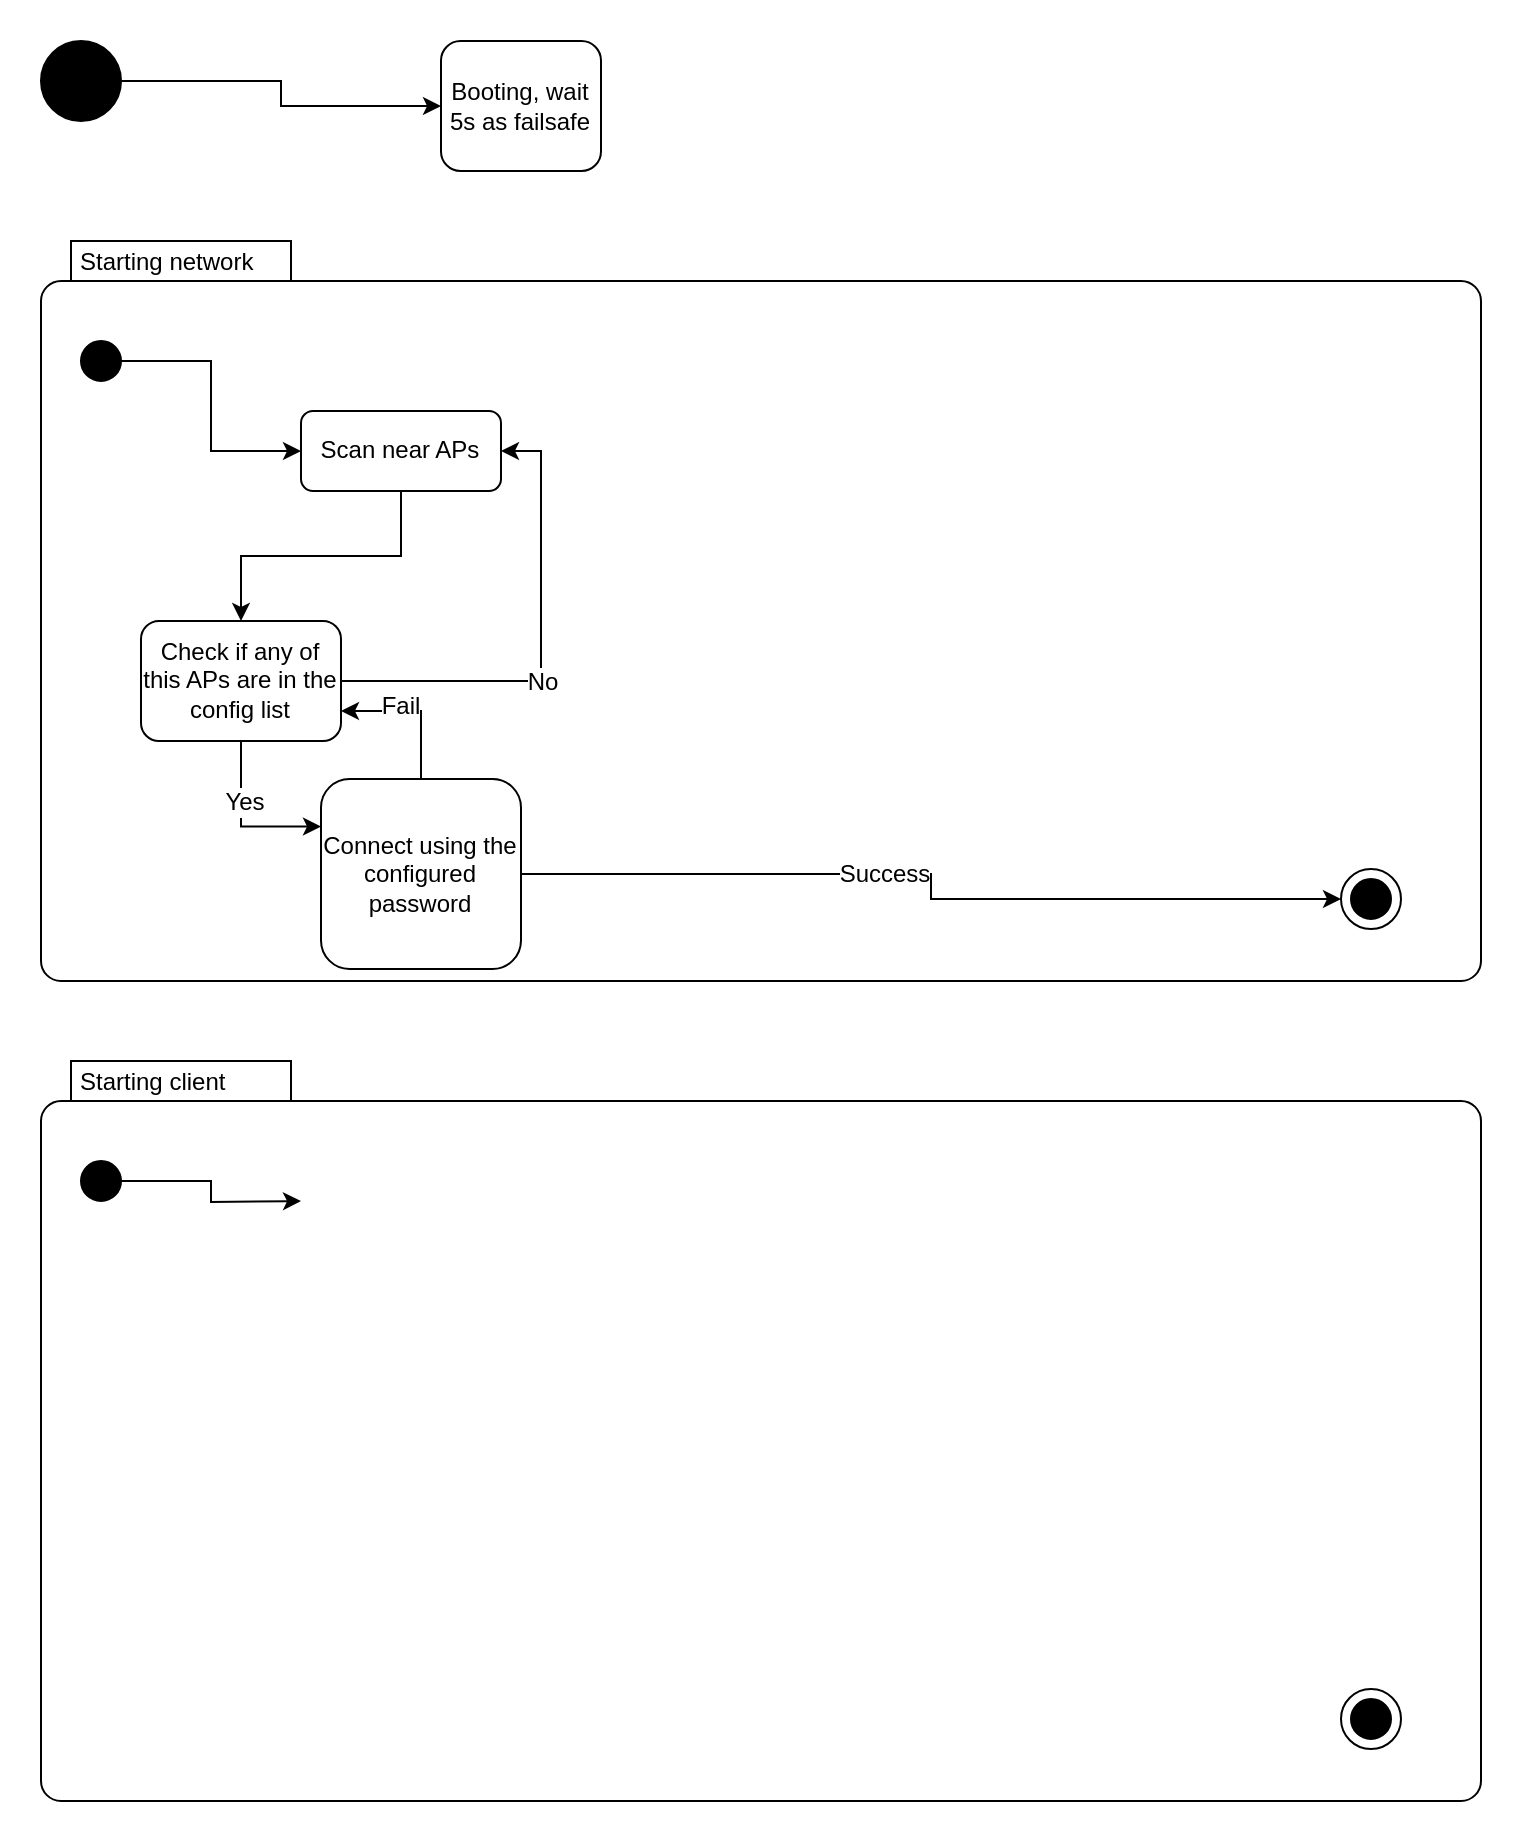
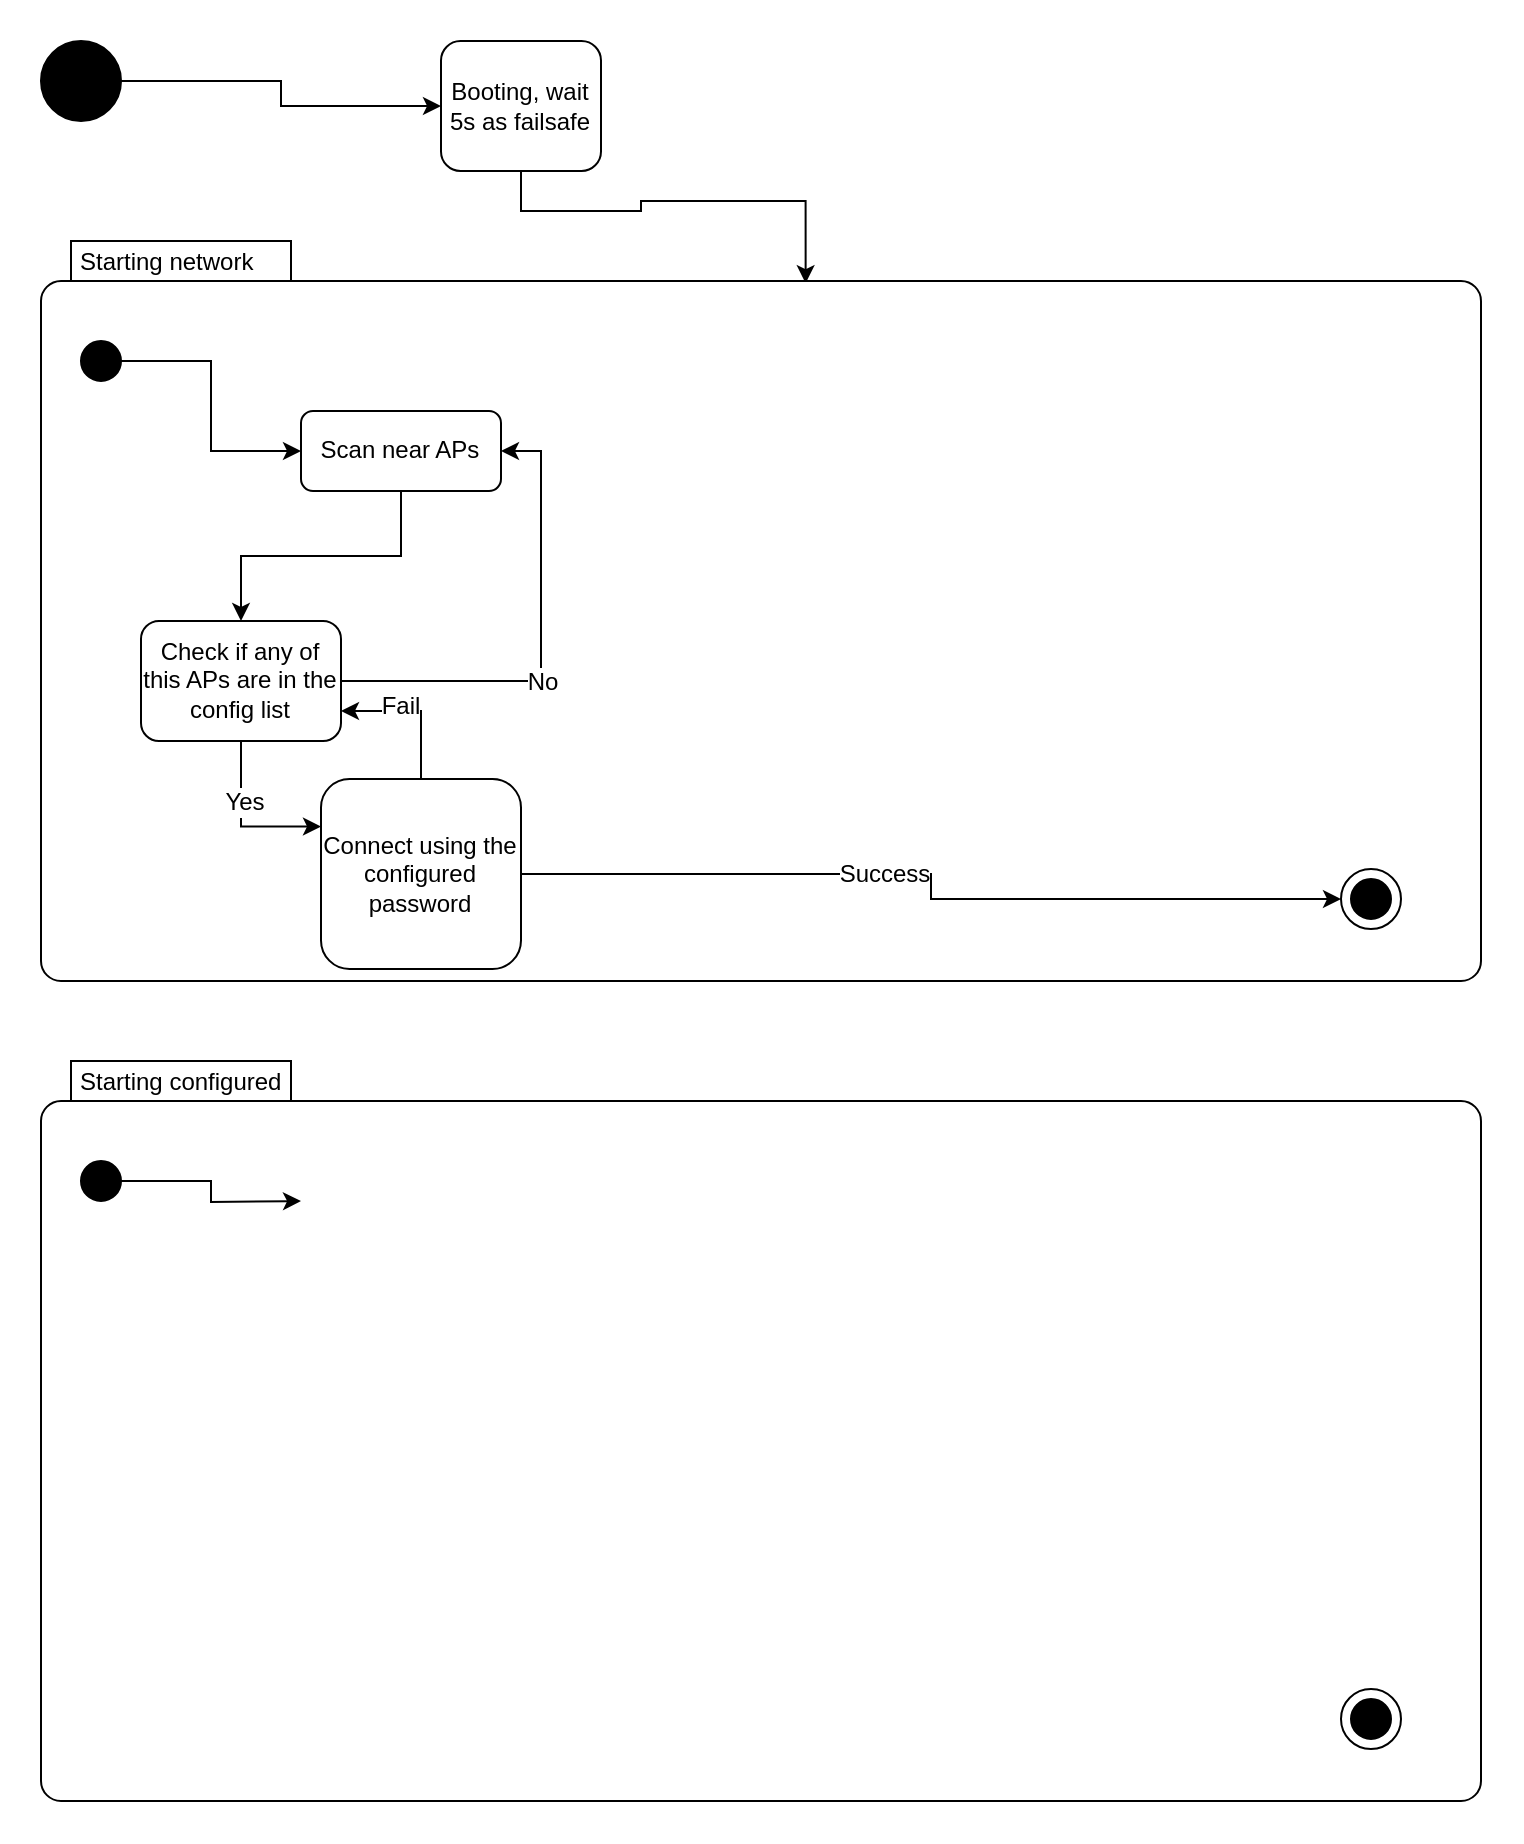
  <mxCell id="0" />
  <mxCell id="1" parent="0" />
  <mxCell id="2" style="edgeStyle=orthogonalEdgeStyle;rounded=0;orthogonalLoop=1;jettySize=auto;html=1;exitX=1;exitY=0.5;exitDx=0;exitDy=0;" parent="1" source="3" target="5" edge="1"><mxGeometry relative="1" as="geometry" /></mxCell>
  <mxCell id="3" value="" style="shape=ellipse;html=1;fillColor=#000000;fontSize=18;fontColor=#ffffff;" parent="1" vertex="1"><mxGeometry x="20" y="20" width="40" height="40" as="geometry" /></mxCell>
+ <mxCell id="4" style="edgeStyle=orthogonalEdgeStyle;rounded=0;orthogonalLoop=1;jettySize=auto;html=1;exitX=0.5;exitY=1;exitDx=0;exitDy=0;entryX=0.531;entryY=0.057;entryDx=0;entryDy=0;entryPerimeter=0;" parent="1" source="5" target="6" edge="1"><mxGeometry relative="1" as="geometry" /></mxCell>
  <mxCell id="5" value="Booting, wait 5s as failsafe" style="shape=rect;rounded=1;html=1;whiteSpace=wrap;align=center;" parent="1" vertex="1"><mxGeometry x="220" y="20" width="80" height="65" as="geometry" /></mxCell>
  <mxCell id="6" value="Starting network" style="shape=mxgraph.sysml.compState;align=left;verticalAlign=top;spacingTop=-3;spacingLeft=18;strokeWidth=1;recursiveResize=0;" parent="1" vertex="1"><mxGeometry x="20" y="120" width="720" height="370" as="geometry" /></mxCell>
  <mxCell id="7" style="edgeStyle=orthogonalEdgeStyle;rounded=0;orthogonalLoop=1;jettySize=auto;html=1;exitX=1;exitY=0.5;exitDx=0;exitDy=0;entryX=0;entryY=0.5;entryDx=0;entryDy=0;" parent="6" source="8" target="10" edge="1"><mxGeometry relative="1" as="geometry" /></mxCell>
  <mxCell id="8" value="" style="shape=ellipse;html=1;fillColor=#000000;verticalLabelPosition=bottom;labelBackgroundColor=#ffffff;verticalAlign=top;" parent="6" vertex="1"><mxGeometry x="20" y="50" width="20" height="20" as="geometry" /></mxCell>
  <mxCell id="9" style="edgeStyle=orthogonalEdgeStyle;rounded=0;orthogonalLoop=1;jettySize=auto;html=1;exitX=0.5;exitY=1;exitDx=0;exitDy=0;entryX=0.5;entryY=0;entryDx=0;entryDy=0;" parent="6" source="10" target="15" edge="1"><mxGeometry relative="1" as="geometry" /></mxCell>
  <mxCell id="10" value="Scan near APs" style="strokeColor=inherit;fillColor=inherit;gradientColor=inherit;shape=rect;html=1;rounded=1;whiteSpace=wrap;align=center;" parent="6" vertex="1"><mxGeometry x="130" y="85" width="100" height="40" as="geometry" /></mxCell>
  <mxCell id="11" style="edgeStyle=orthogonalEdgeStyle;rounded=0;orthogonalLoop=1;jettySize=auto;html=1;exitX=1;exitY=0.5;exitDx=0;exitDy=0;entryX=1;entryY=0.5;entryDx=0;entryDy=0;" parent="6" source="15" target="10" edge="1"><mxGeometry relative="1" as="geometry" /></mxCell>
  <mxCell id="12" value="&lt;div&gt;No&lt;/div&gt;" style="text;html=1;resizable=0;points=[];align=center;verticalAlign=middle;labelBackgroundColor=#ffffff;" parent="11" vertex="1" connectable="0"><mxGeometry x="-0.15" relative="1" as="geometry"><mxPoint as="offset" /></mxGeometry></mxCell>
  <mxCell id="13" style="edgeStyle=orthogonalEdgeStyle;rounded=0;orthogonalLoop=1;jettySize=auto;html=1;exitX=0.5;exitY=1;exitDx=0;exitDy=0;entryX=1;entryY=0.75;entryDx=0;entryDy=0;" parent="6" source="15" target="20" edge="1"><mxGeometry relative="1" as="geometry" /></mxCell>
  <mxCell id="14" value="&lt;div&gt;Yes&lt;/div&gt;" style="text;html=1;resizable=0;points=[];align=center;verticalAlign=middle;labelBackgroundColor=#ffffff;" parent="13" vertex="1" connectable="0"><mxGeometry x="-0.28" y="1" relative="1" as="geometry"><mxPoint as="offset" /></mxGeometry></mxCell>
  <mxCell id="15" value="Check if any of this APs are in the config list" style="strokeColor=inherit;fillColor=inherit;gradientColor=inherit;shape=rect;html=1;rounded=1;whiteSpace=wrap;align=center;" parent="6" vertex="1"><mxGeometry x="50" y="190" width="100" height="60" as="geometry" /></mxCell>
  <mxCell id="16" style="edgeStyle=orthogonalEdgeStyle;rounded=0;orthogonalLoop=1;jettySize=auto;html=1;entryX=1;entryY=0.75;entryDx=0;entryDy=0;" parent="6" source="20" target="15" edge="1"><mxGeometry relative="1" as="geometry"><Array as="points" /></mxGeometry></mxCell>
  <mxCell id="17" value="Fail" style="text;html=1;resizable=0;points=[];align=center;verticalAlign=middle;labelBackgroundColor=#ffffff;" parent="16" vertex="1" connectable="0"><mxGeometry x="0.222" y="-3" relative="1" as="geometry"><mxPoint as="offset" /></mxGeometry></mxCell>
  <mxCell id="18" style="edgeStyle=orthogonalEdgeStyle;rounded=0;orthogonalLoop=1;jettySize=auto;html=1;exitX=0;exitY=0.5;exitDx=0;exitDy=0;" parent="6" source="20" target="21" edge="1"><mxGeometry relative="1" as="geometry" /></mxCell>
  <mxCell id="19" value="&lt;div&gt;Success&lt;/div&gt;" style="text;html=1;resizable=0;points=[];align=center;verticalAlign=middle;labelBackgroundColor=#ffffff;" parent="18" vertex="1" connectable="0"><mxGeometry x="-0.144" relative="1" as="geometry"><mxPoint as="offset" /></mxGeometry></mxCell>
  <mxCell id="20" value="&lt;div&gt;Connect using the configured password&lt;/div&gt;" style="shape=rect;rounded=1;html=1;whiteSpace=wrap;align=center;direction=west;" parent="6" vertex="1"><mxGeometry x="140" y="269" width="100" height="95" as="geometry" /></mxCell>
  <mxCell id="21" value="" style="shape=mxgraph.sysml.actFinal;html=1;verticalLabelPosition=bottom;labelBackgroundColor=#ffffff;verticalAlign=top;" parent="6" vertex="1"><mxGeometry x="650" y="314" width="30" height="30" as="geometry" /></mxCell>
- <mxCell id="22" value="Starting client" style="shape=mxgraph.sysml.compState;align=left;verticalAlign=top;spacingTop=-3;spacingLeft=18;strokeWidth=1;recursiveResize=0;" parent="1" vertex="1"><mxGeometry x="20" y="530" width="720" height="370" as="geometry" /></mxCell>
+ <mxCell id="22" value="Starting configured" style="shape=mxgraph.sysml.compState;align=left;verticalAlign=top;spacingTop=-3;spacingLeft=18;strokeWidth=1;recursiveResize=0;" parent="1" vertex="1"><mxGeometry x="20" y="530" width="720" height="370" as="geometry" /></mxCell>
  <mxCell id="23" style="edgeStyle=orthogonalEdgeStyle;rounded=0;orthogonalLoop=1;jettySize=auto;html=1;exitX=1;exitY=0.5;exitDx=0;exitDy=0;entryX=0;entryY=0.5;entryDx=0;entryDy=0;" parent="22" source="24" edge="1"><mxGeometry relative="1" as="geometry"><mxPoint x="130" y="70" as="targetPoint" /></mxGeometry></mxCell>
  <mxCell id="24" value="" style="shape=ellipse;html=1;fillColor=#000000;verticalLabelPosition=bottom;labelBackgroundColor=#ffffff;verticalAlign=top;" parent="22" vertex="1"><mxGeometry x="20" y="50" width="20" height="20" as="geometry" /></mxCell>
  <mxCell id="25" style="edgeStyle=orthogonalEdgeStyle;rounded=0;orthogonalLoop=1;jettySize=auto;html=1;exitX=0.5;exitY=1;exitDx=0;exitDy=0;entryX=0.5;entryY=0;entryDx=0;entryDy=0;" parent="22" edge="1"><mxGeometry relative="1" as="geometry"><mxPoint x="180" y="90" as="sourcePoint" /></mxGeometry></mxCell>
  <mxCell id="26" style="edgeStyle=orthogonalEdgeStyle;rounded=0;orthogonalLoop=1;jettySize=auto;html=1;exitX=1;exitY=0.5;exitDx=0;exitDy=0;entryX=1;entryY=0.5;entryDx=0;entryDy=0;" parent="22" edge="1"><mxGeometry relative="1" as="geometry"><mxPoint x="230" y="70" as="targetPoint" /></mxGeometry></mxCell>
  <mxCell id="27" value="&lt;div&gt;No&lt;/div&gt;" style="text;html=1;resizable=0;points=[];align=center;verticalAlign=middle;labelBackgroundColor=#ffffff;" parent="26" vertex="1" connectable="0"><mxGeometry x="-0.15" relative="1" as="geometry"><mxPoint as="offset" /></mxGeometry></mxCell>
  <mxCell id="28" style="edgeStyle=orthogonalEdgeStyle;rounded=0;orthogonalLoop=1;jettySize=auto;html=1;exitX=0.5;exitY=1;exitDx=0;exitDy=0;entryX=1;entryY=0.75;entryDx=0;entryDy=0;" parent="22" edge="1"><mxGeometry relative="1" as="geometry"><mxPoint x="100" y="200" as="sourcePoint" /></mxGeometry></mxCell>
  <mxCell id="29" value="&lt;div&gt;Yes&lt;/div&gt;" style="text;html=1;resizable=0;points=[];align=center;verticalAlign=middle;labelBackgroundColor=#ffffff;" parent="28" vertex="1" connectable="0"><mxGeometry x="-0.28" y="1" relative="1" as="geometry"><mxPoint as="offset" /></mxGeometry></mxCell>
  <mxCell id="30" style="edgeStyle=orthogonalEdgeStyle;rounded=0;orthogonalLoop=1;jettySize=auto;html=1;entryX=1;entryY=0.75;entryDx=0;entryDy=0;" parent="22" edge="1"><mxGeometry relative="1" as="geometry"><Array as="points" /><mxPoint x="150" y="185" as="targetPoint" /></mxGeometry></mxCell>
  <mxCell id="31" value="Fail" style="text;html=1;resizable=0;points=[];align=center;verticalAlign=middle;labelBackgroundColor=#ffffff;" parent="30" vertex="1" connectable="0"><mxGeometry x="0.222" y="-3" relative="1" as="geometry"><mxPoint as="offset" /></mxGeometry></mxCell>
  <mxCell id="32" value="" style="shape=mxgraph.sysml.actFinal;html=1;verticalLabelPosition=bottom;labelBackgroundColor=#ffffff;verticalAlign=top;" parent="22" vertex="1"><mxGeometry x="650" y="314" width="30" height="30" as="geometry" /></mxCell>
